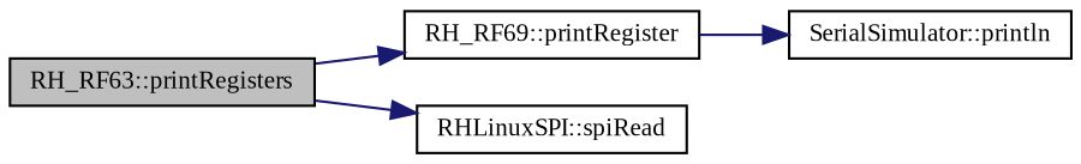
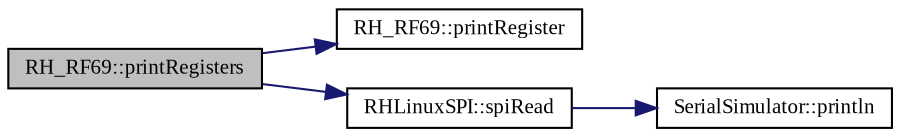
  digraph {
    fontname="Liberation Serif"
    rankdir=LR
    node [color=black fillcolor=white fontname="Liberation Serif" fontsize=10 shape=record style=filled]
    edge [color=midnightblue fontname="Liberation Serif" fontsize=10 labelfontname=Helvetica labelfontsize=10 style=solid]
-   n1 [fillcolor=grey75 fontcolor=black height=0.2 label="RH_RF63::printRegisters" width=0.4]
+   n1 [fillcolor=grey75 fontcolor=black height=0.2 label="RH_RF69::printRegisters" width=0.4]
    n2 [height=0.2 label="RH_RF69::printRegister" width=0.4]
    n3 [height=0.2 label="RHLinuxSPI::spiRead" width=0.4]
    n4 [height=0.2 label="SerialSimulator::println" width=0.4]
    n1 -> n2
    n1 -> n3
-   n2 -> n4
+   n3 -> n4
  }
